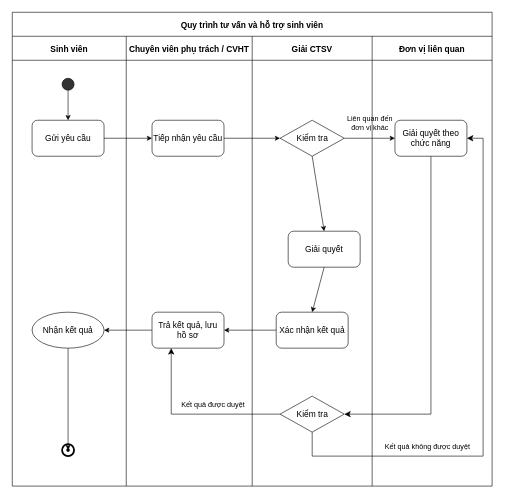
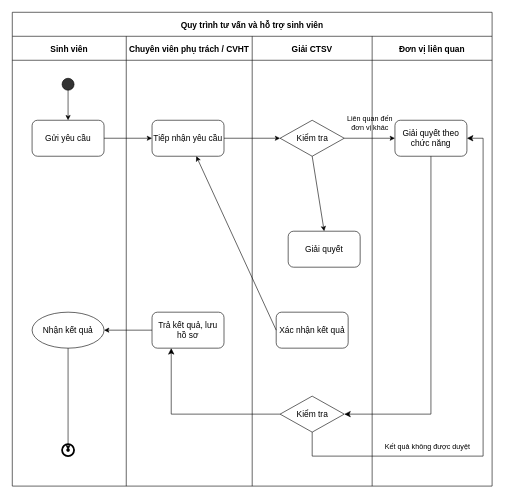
  <mxCell id="0" />
  <mxCell id="1" parent="0" />
  <mxCell id="2" value="Quy trình tư vấn và hỗ trợ sinh viên" style="shape=table;childLayout=tableLayout;startSize=40;collapsible=0;recursiveResize=0;expand=0;fillColor=none;fontStyle=1;fontSize=14;" parent="1" vertex="1"><mxGeometry x="20" y="20" width="800" height="790.0" as="geometry" /></mxCell>
  <mxCell id="3" value="" style="shape=tableRow;horizontal=0;swimlaneHead=0;swimlaneBody=0;top=0;left=0;bottom=0;right=0;fillColor=none;points=[[0,0.5],[1,0.5]];portConstraint=eastwest;startSize=0;collapsible=0;recursiveResize=0;expand=0;fontStyle=1;" parent="2" vertex="1"><mxGeometry y="40" width="800" height="750" as="geometry" /></mxCell>
  <mxCell id="4" value="Sinh viên" style="swimlane;swimlaneHead=0;swimlaneBody=0;connectable=0;fillColor=none;startSize=40;collapsible=0;recursiveResize=0;expand=0;fontStyle=1;fontSize=14;" parent="3" vertex="1"><mxGeometry width="190" height="750" as="geometry"><mxRectangle width="190" height="750" as="alternateBounds" /></mxGeometry></mxCell>
  <mxCell id="5" value="&lt;font style=&quot;font-size: 14px;&quot;&gt;Gửi yêu cầu&lt;/font&gt;" style="rounded=1;whiteSpace=wrap;html=1;" parent="4" vertex="1"><mxGeometry x="33" y="140" width="120" height="60" as="geometry" /></mxCell>
  <mxCell id="6" value="&lt;font style=&quot;font-size: 14px;&quot;&gt;Tiếp nhận yêu cầu&lt;/font&gt;" style="rounded=1;whiteSpace=wrap;html=1;" parent="4" vertex="1"><mxGeometry x="233" y="140" width="120" height="60" as="geometry" /></mxCell>
  <mxCell id="7" value="&lt;font style=&quot;font-size: 14px;&quot;&gt;Giải quyết theo chức năng&lt;/font&gt;" style="rounded=1;whiteSpace=wrap;html=1;" parent="4" vertex="1"><mxGeometry x="638" y="140" width="120" height="60" as="geometry" /></mxCell>
  <mxCell id="8" value="" style="group" parent="4" vertex="1" connectable="0"><mxGeometry x="83" y="680" width="20" height="20" as="geometry" /></mxCell>
  <mxCell id="9" value="" style="ellipse;whiteSpace=wrap;html=1;aspect=fixed;fillStyle=solid;strokeWidth=3;" parent="8" vertex="1"><mxGeometry width="20" height="20" as="geometry" /></mxCell>
  <mxCell id="10" value="" style="shape=waypoint;sketch=0;fillStyle=solid;size=6;pointerEvents=1;points=[];fillColor=none;resizable=0;rotatable=0;perimeter=centerPerimeter;snapToPoint=1;" parent="8" vertex="1"><mxGeometry width="20" height="20" as="geometry" /></mxCell>
  <mxCell id="11" value="" style="ellipse;whiteSpace=wrap;html=1;aspect=fixed;fillColor=#333333;" parent="4" vertex="1"><mxGeometry x="83" y="70" width="20" height="20" as="geometry" /></mxCell>
  <mxCell id="12" value="" style="endArrow=classic;html=1;rounded=0;exitX=0.5;exitY=1;exitDx=0;exitDy=0;entryX=0.5;entryY=0;entryDx=0;entryDy=0;" parent="4" source="11" target="5" edge="1"><mxGeometry width="50" height="50" relative="1" as="geometry"><mxPoint x="375" y="300" as="sourcePoint" /><mxPoint x="425" y="250" as="targetPoint" /></mxGeometry></mxCell>
  <mxCell id="13" value="" style="endArrow=classic;html=1;rounded=0;exitX=1;exitY=0.5;exitDx=0;exitDy=0;entryX=0;entryY=0.5;entryDx=0;entryDy=0;" parent="4" source="5" target="6" edge="1"><mxGeometry width="50" height="50" relative="1" as="geometry"><mxPoint x="103" y="100" as="sourcePoint" /><mxPoint x="103" y="150" as="targetPoint" /></mxGeometry></mxCell>
  <mxCell id="14" value="Chuyên viên phụ trách / CVHT" style="swimlane;swimlaneHead=0;swimlaneBody=0;connectable=0;fillColor=none;startSize=40;collapsible=0;recursiveResize=0;expand=0;fontStyle=1;fontSize=14;" parent="3" vertex="1"><mxGeometry x="190" width="210" height="750" as="geometry"><mxRectangle width="210" height="750" as="alternateBounds" /></mxGeometry></mxCell>
- <mxCell id="15" value="Kết quả được duyệt" style="text;html=1;align=center;verticalAlign=middle;whiteSpace=wrap;rounded=0;" parent="14" vertex="1"><mxGeometry x="85" y="600" width="120" height="30" as="geometry" /></mxCell>
  <mxCell id="16" value="Giải CTSV" style="swimlane;swimlaneHead=0;swimlaneBody=0;connectable=0;fillColor=none;startSize=40;collapsible=0;recursiveResize=0;expand=0;fontStyle=1;fontSize=14;" parent="3" vertex="1"><mxGeometry x="400" width="200" height="750" as="geometry"><mxRectangle width="200" height="750" as="alternateBounds" /></mxGeometry></mxCell>
  <mxCell id="17" value="&lt;font style=&quot;font-size: 14px;&quot;&gt;Nhận kết quả&lt;/font&gt;" style="ellipse;whiteSpace=wrap;html=1;" parent="16" vertex="1"><mxGeometry x="-367" y="460" width="120" height="60" as="geometry" /></mxCell>
  <mxCell id="18" value="Trả kết quả, lưu hồ sơ" style="rounded=1;spacing=3;whiteSpace=wrap;fontSize=14;labelBackgroundColor=default;" parent="16" vertex="1"><mxGeometry x="-167" y="460" width="120" height="60" as="geometry" /></mxCell>
  <mxCell id="19" value="&lt;font style=&quot;font-size: 14px;&quot;&gt;Xác nhận kết quả&lt;/font&gt;" style="rounded=1;whiteSpace=wrap;html=1;" parent="16" vertex="1"><mxGeometry x="40" y="460" width="120" height="60" as="geometry" /></mxCell>
  <mxCell id="20" value="&lt;font style=&quot;font-size: 14px;&quot;&gt;Giải quyết&lt;/font&gt;" style="rounded=1;whiteSpace=wrap;html=1;" parent="16" vertex="1"><mxGeometry x="60" y="325" width="120" height="60" as="geometry" /></mxCell>
  <mxCell id="21" value="&lt;font style=&quot;font-size: 14px;&quot;&gt;Kiểm tra&lt;/font&gt;" style="rhombus;whiteSpace=wrap;html=1;" parent="16" vertex="1"><mxGeometry x="46.5" y="140" width="107" height="60" as="geometry" /></mxCell>
  <mxCell id="22" value="&lt;font style=&quot;font-size: 14px;&quot;&gt;Kiểm tra&lt;/font&gt;" style="rhombus;whiteSpace=wrap;html=1;" parent="16" vertex="1"><mxGeometry x="46.5" y="600" width="107" height="60" as="geometry" /></mxCell>
  <mxCell id="23" value="" style="endArrow=classic;html=1;rounded=0;exitX=0.5;exitY=1;exitDx=0;exitDy=0;entryX=0.5;entryY=0;entryDx=0;entryDy=0;" parent="16" source="21" target="20" edge="1"><mxGeometry width="50" height="50" relative="1" as="geometry"><mxPoint x="162" y="180" as="sourcePoint" /><mxPoint x="248" y="180" as="targetPoint" /></mxGeometry></mxCell>
- <mxCell id="24" value="" style="endArrow=classic;html=1;rounded=0;exitX=0.5;exitY=1;exitDx=0;exitDy=0;entryX=0.5;entryY=0;entryDx=0;entryDy=0;" parent="16" source="20" target="19" edge="1"><mxGeometry width="50" height="50" relative="1" as="geometry"><mxPoint x="172" y="190" as="sourcePoint" /><mxPoint x="258" y="190" as="targetPoint" /></mxGeometry></mxCell>
- <mxCell id="25" value="" style="endArrow=classic;html=1;rounded=0;exitX=0;exitY=0.5;exitDx=0;exitDy=0;entryX=1;entryY=0.5;entryDx=0;entryDy=0;" parent="16" source="19" target="18" edge="1"><mxGeometry width="50" height="50" relative="1" as="geometry"><mxPoint x="182" y="200" as="sourcePoint" /><mxPoint x="268" y="200" as="targetPoint" /></mxGeometry></mxCell>
+ <mxCell id="25" value="" style="endArrow=classic;html=1;rounded=0;exitX=0;exitY=0.5;exitDx=0;exitDy=0;" parent="16" source="19" target="6" edge="1"><mxGeometry width="50" height="50" relative="1" as="geometry"><mxPoint x="182" y="200" as="sourcePoint" /><mxPoint x="268" y="200" as="targetPoint" /></mxGeometry></mxCell>
  <mxCell id="26" value="" style="endArrow=classic;html=1;rounded=0;exitX=0;exitY=0.5;exitDx=0;exitDy=0;entryX=1;entryY=0.5;entryDx=0;entryDy=0;" parent="16" source="18" target="17" edge="1"><mxGeometry width="50" height="50" relative="1" as="geometry"><mxPoint x="192" y="210" as="sourcePoint" /><mxPoint x="278" y="210" as="targetPoint" /></mxGeometry></mxCell>
  <mxCell id="27" value="" style="edgeStyle=segmentEdgeStyle;endArrow=classic;html=1;curved=0;rounded=0;endSize=8;startSize=8;exitX=0.5;exitY=1;exitDx=0;exitDy=0;entryX=1;entryY=0.5;entryDx=0;entryDy=0;" parent="16" edge="1"><mxGeometry width="50" height="50" relative="1" as="geometry"><mxPoint x="298.03" y="200" as="sourcePoint" /><mxPoint x="153.53" y="630" as="targetPoint" /><Array as="points"><mxPoint x="298" y="630" /></Array></mxGeometry></mxCell>
  <mxCell id="28" value="" style="edgeStyle=segmentEdgeStyle;endArrow=classic;html=1;curved=0;rounded=0;endSize=8;startSize=8;exitX=0;exitY=0.5;exitDx=0;exitDy=0;" parent="16" source="22" edge="1"><mxGeometry width="50" height="50" relative="1" as="geometry"><mxPoint x="308.03" y="210" as="sourcePoint" /><mxPoint x="-135" y="520" as="targetPoint" /><Array as="points"><mxPoint x="-135" y="630" /><mxPoint x="-135" y="520" /></Array></mxGeometry></mxCell>
  <mxCell id="29" value="Liên quan đến đơn vị khác" style="text;html=1;align=center;verticalAlign=middle;whiteSpace=wrap;rounded=0;" parent="16" vertex="1"><mxGeometry x="153.5" y="130" width="85" height="30" as="geometry" /></mxCell>
  <mxCell id="30" value="Đơn vị liên quan" style="swimlane;swimlaneHead=0;swimlaneBody=0;connectable=0;fillColor=none;startSize=40;collapsible=0;recursiveResize=0;expand=0;fontStyle=1;fontSize=14;" parent="3" vertex="1"><mxGeometry x="600" width="200" height="750" as="geometry"><mxRectangle width="200" height="750" as="alternateBounds" /></mxGeometry></mxCell>
  <mxCell id="31" value="Kết quả không được duyệt" style="text;html=1;align=center;verticalAlign=middle;whiteSpace=wrap;rounded=0;" parent="30" vertex="1"><mxGeometry x="15" y="670" width="155" height="30" as="geometry" /></mxCell>
  <mxCell id="32" value="" style="endArrow=classic;html=1;rounded=0;exitX=1;exitY=0.5;exitDx=0;exitDy=0;entryX=0;entryY=0.5;entryDx=0;entryDy=0;" parent="3" source="6" target="21" edge="1"><mxGeometry width="50" height="50" relative="1" as="geometry"><mxPoint x="163" y="180" as="sourcePoint" /><mxPoint x="243" y="180" as="targetPoint" /></mxGeometry></mxCell>
  <mxCell id="33" value="" style="endArrow=classic;html=1;rounded=0;exitX=1;exitY=0.5;exitDx=0;exitDy=0;entryX=0;entryY=0.5;entryDx=0;entryDy=0;" parent="3" source="21" target="7" edge="1"><mxGeometry width="50" height="50" relative="1" as="geometry"><mxPoint x="363" y="180" as="sourcePoint" /><mxPoint x="455" y="180" as="targetPoint" /></mxGeometry></mxCell>
  <mxCell id="34" value="" style="endArrow=classic;html=1;rounded=0;exitX=0.5;exitY=1;exitDx=0;exitDy=0;entryX=-0.158;entryY=0.586;entryDx=0;entryDy=0;entryPerimeter=0;" parent="3" source="17" target="10" edge="1"><mxGeometry width="50" height="50" relative="1" as="geometry"><mxPoint x="602" y="220" as="sourcePoint" /><mxPoint x="95" y="680" as="targetPoint" /></mxGeometry></mxCell>
  <mxCell id="35" value="" style="edgeStyle=segmentEdgeStyle;endArrow=classic;html=1;curved=0;rounded=0;endSize=8;startSize=8;exitX=0.5;exitY=1;exitDx=0;exitDy=0;entryX=1;entryY=0.5;entryDx=0;entryDy=0;" parent="3" source="22" target="7" edge="1"><mxGeometry width="50" height="50" relative="1" as="geometry"><mxPoint x="718.03" y="220" as="sourcePoint" /><mxPoint x="573.53" y="650" as="targetPoint" /><Array as="points"><mxPoint x="500" y="700" /><mxPoint x="785" y="700" /><mxPoint x="785" y="170" /></Array></mxGeometry></mxCell>
